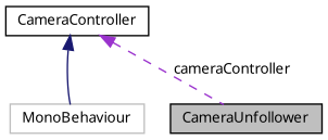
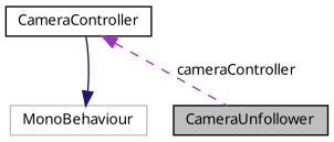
  digraph {
    fontname="Noto Sans"
    node [color=black fillcolor=white fontname="Noto Sans" fontsize=10 shape=record style=filled]
    edge [dir=back fontname="Noto Sans" fontsize=10 labelfontname=Helvetica labelfontsize=10]
    n1 [fillcolor=grey75 fontcolor=black height=0.2 label=CameraUnfollower width=0.4]
    n2 [color=grey75 height=0.2 label=MonoBehaviour width=0.4]
    n3 [height=0.2 label=CameraController width=0.4]
-   n3 -> n2 [color=midnightblue style=solid]
+   n2 -> n3 [color=midnightblue style=solid]
    n3 -> n1 [color=darkorchid3 label=" cameraController" style=dashed]
  }
